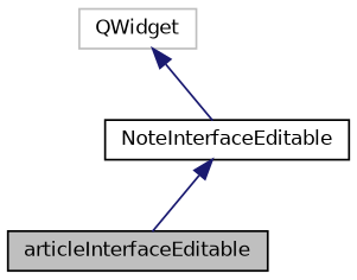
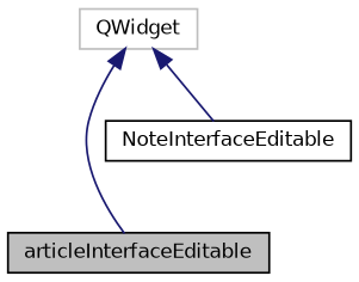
  digraph {
    node [color=black fillcolor=white fontname=Helvetica fontsize=10 shape=record style=filled]
    edge [color=midnightblue dir=back fontname=Helvetica fontsize=10 labelfontname=Helvetica labelfontsize=10 style=solid]
    n1 [fillcolor=grey75 fontcolor=black height=0.2 label=articleInterfaceEditable width=0.4]
    n2 [height=0.2 label=NoteInterfaceEditable width=0.4]
    n3 [color=grey75 height=0.2 label=QWidget width=0.4]
-   n2 -> n1
+   n3 -> n1
    n3 -> n2
  }
